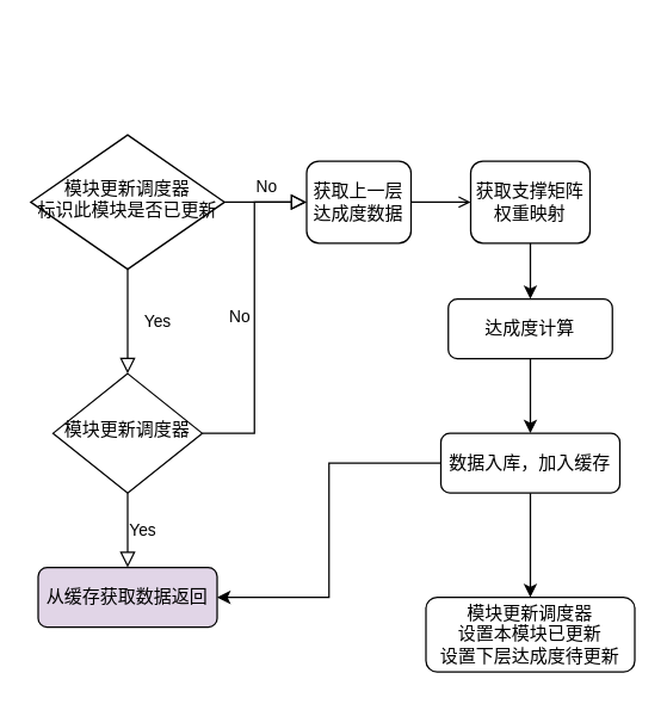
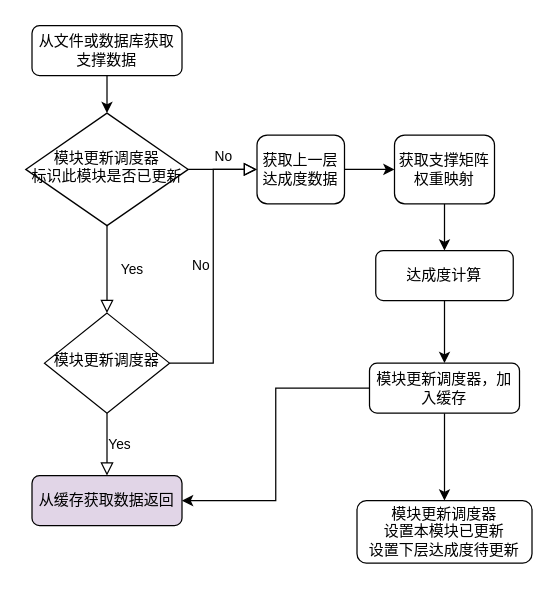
  <mxCell id="0" />
  <mxCell id="1" parent="0" />
  <mxCell id="2" value="Yes" style="rounded=0;html=1;jettySize=auto;orthogonalLoop=1;fontSize=11;endArrow=block;endFill=0;endSize=8;strokeWidth=1;shadow=0;labelBackgroundColor=none;edgeStyle=orthogonalEdgeStyle;exitX=0.5;exitY=1;exitDx=0;exitDy=0;entryX=0.5;entryY=0;entryDx=0;entryDy=0;" parent="1" source="4" target="7" edge="1"><mxGeometry y="20" relative="1" as="geometry"><mxPoint as="offset" /><mxPoint x="195" y="270" as="sourcePoint" /><mxPoint x="85" y="230" as="targetPoint" /></mxGeometry></mxCell>
  <mxCell id="3" value="No" style="edgeStyle=orthogonalEdgeStyle;rounded=0;html=1;jettySize=auto;orthogonalLoop=1;fontSize=11;endArrow=block;endFill=0;endSize=8;strokeWidth=1;shadow=0;labelBackgroundColor=none;exitX=1;exitY=0.5;exitDx=0;exitDy=0;entryX=0;entryY=0.5;entryDx=0;entryDy=0;" parent="1" source="7" target="12" edge="1"><mxGeometry y="10" relative="1" as="geometry"><mxPoint as="offset" /><mxPoint x="245" y="230" as="sourcePoint" /><mxPoint x="209" y="290" as="targetPoint" /></mxGeometry></mxCell>
  <mxCell id="4" value="模块更新调度器&lt;br&gt;标识此模块是否已更新" style="rhombus;whiteSpace=wrap;html=1;shadow=0;fontFamily=Helvetica;fontSize=12;align=center;strokeWidth=1;spacing=6;spacingTop=-4;" parent="1" vertex="1"><mxGeometry x="20" y="90" width="130" height="90" as="geometry" /></mxCell>
+ <mxCell id="5" value="" style="edgeStyle=orthogonalEdgeStyle;rounded=0;orthogonalLoop=1;jettySize=auto;html=1;" edge="1" parent="1" source="6" target="4"><mxGeometry relative="1" as="geometry" /></mxCell>
+ <mxCell id="6" value="从文件或数据库获取支撑数据" style="rounded=1;whiteSpace=wrap;html=1;fontSize=12;glass=0;strokeWidth=1;shadow=0;" vertex="1" parent="1"><mxGeometry x="25" y="20" width="120" height="40" as="geometry" /></mxCell>
  <mxCell id="7" value="模块更新调度器" style="rhombus;whiteSpace=wrap;html=1;shadow=0;fontFamily=Helvetica;fontSize=12;align=center;strokeWidth=1;spacing=6;spacingTop=-4;" vertex="1" parent="1"><mxGeometry x="35" y="250" width="100" height="80" as="geometry" /></mxCell>
  <mxCell id="8" value="从缓存获取数据返回" style="rounded=1;whiteSpace=wrap;html=1;fontSize=12;glass=0;strokeWidth=1;shadow=0;fillColor=#e1d5e7;" vertex="1" parent="1"><mxGeometry x="25" y="380" width="120" height="40" as="geometry" /></mxCell>
  <mxCell id="9" value="Yes" style="edgeStyle=orthogonalEdgeStyle;rounded=0;html=1;jettySize=auto;orthogonalLoop=1;fontSize=11;endArrow=block;endFill=0;endSize=8;strokeWidth=1;shadow=0;labelBackgroundColor=none;exitX=0.5;exitY=1;exitDx=0;exitDy=0;entryX=0.5;entryY=0;entryDx=0;entryDy=0;" edge="1" parent="1" source="7" target="8"><mxGeometry y="10" relative="1" as="geometry"><mxPoint as="offset" /><mxPoint x="255" y="360" as="sourcePoint" /><mxPoint x="365" y="360" as="targetPoint" /></mxGeometry></mxCell>
  <mxCell id="10" value="No" style="edgeStyle=orthogonalEdgeStyle;rounded=0;html=1;jettySize=auto;orthogonalLoop=1;fontSize=11;endArrow=block;endFill=0;endSize=8;strokeWidth=1;shadow=0;labelBackgroundColor=none;exitX=1;exitY=0.5;exitDx=0;exitDy=0;entryX=0;entryY=0.5;entryDx=0;entryDy=0;" edge="1" parent="1" source="4" target="12"><mxGeometry y="10" relative="1" as="geometry"><mxPoint as="offset" /><mxPoint x="145" y="300" as="sourcePoint" /><mxPoint x="245" y="135" as="targetPoint" /></mxGeometry></mxCell>
- <mxCell id="11" value="" style="edgeStyle=orthogonalEdgeStyle;rounded=0;orthogonalLoop=1;jettySize=auto;html=1;endArrow=open;" edge="1" parent="1" source="12" target="14"><mxGeometry relative="1" as="geometry" /></mxCell>
+ <mxCell id="11" value="" style="edgeStyle=orthogonalEdgeStyle;rounded=0;orthogonalLoop=1;jettySize=auto;html=1;" edge="1" parent="1" source="12" target="14"><mxGeometry relative="1" as="geometry" /></mxCell>
  <mxCell id="12" value="获取上一层达成度数据" style="rounded=1;whiteSpace=wrap;html=1;fontSize=12;glass=0;strokeWidth=1;shadow=0;" vertex="1" parent="1"><mxGeometry x="205" y="107.5" width="70" height="55" as="geometry" /></mxCell>
  <mxCell id="13" value="" style="edgeStyle=orthogonalEdgeStyle;rounded=0;orthogonalLoop=1;jettySize=auto;html=1;" edge="1" parent="1" source="14" target="16"><mxGeometry relative="1" as="geometry" /></mxCell>
  <mxCell id="14" value="获取支撑矩阵权重映射" style="whiteSpace=wrap;html=1;rounded=1;glass=0;strokeWidth=1;shadow=0;" vertex="1" parent="1"><mxGeometry x="315" y="107.5" width="80" height="55" as="geometry" /></mxCell>
  <mxCell id="15" value="" style="edgeStyle=orthogonalEdgeStyle;rounded=0;orthogonalLoop=1;jettySize=auto;html=1;" edge="1" parent="1" source="16" target="19"><mxGeometry relative="1" as="geometry" /></mxCell>
  <mxCell id="16" value="达成度计算" style="whiteSpace=wrap;html=1;rounded=1;glass=0;strokeWidth=1;shadow=0;" vertex="1" parent="1"><mxGeometry x="300" y="200" width="110" height="40" as="geometry" /></mxCell>
  <mxCell id="17" value="" style="edgeStyle=orthogonalEdgeStyle;rounded=0;orthogonalLoop=1;jettySize=auto;html=1;" edge="1" parent="1" source="19" target="20"><mxGeometry relative="1" as="geometry" /></mxCell>
  <mxCell id="18" style="edgeStyle=orthogonalEdgeStyle;rounded=0;orthogonalLoop=1;jettySize=auto;html=1;exitX=0;exitY=0.5;exitDx=0;exitDy=0;entryX=1;entryY=0.5;entryDx=0;entryDy=0;" edge="1" parent="1" source="19" target="8"><mxGeometry relative="1" as="geometry" /></mxCell>
- <mxCell id="19" value="数据入库，加入缓存" style="whiteSpace=wrap;html=1;rounded=1;glass=0;strokeWidth=1;shadow=0;" vertex="1" parent="1"><mxGeometry x="295" y="290" width="120" height="40" as="geometry" /></mxCell>
+ <mxCell id="19" value="模块更新调度器，加入缓存" style="whiteSpace=wrap;html=1;rounded=1;glass=0;strokeWidth=1;shadow=0;" vertex="1" parent="1"><mxGeometry x="295" y="290" width="120" height="40" as="geometry" /></mxCell>
  <mxCell id="20" value="模块更新调度器&lt;br&gt;设置本模块已更新&lt;br&gt;设置下层达成度待更新" style="whiteSpace=wrap;html=1;rounded=1;glass=0;strokeWidth=1;shadow=0;" vertex="1" parent="1"><mxGeometry x="285" y="400" width="140" height="50" as="geometry" /></mxCell>
